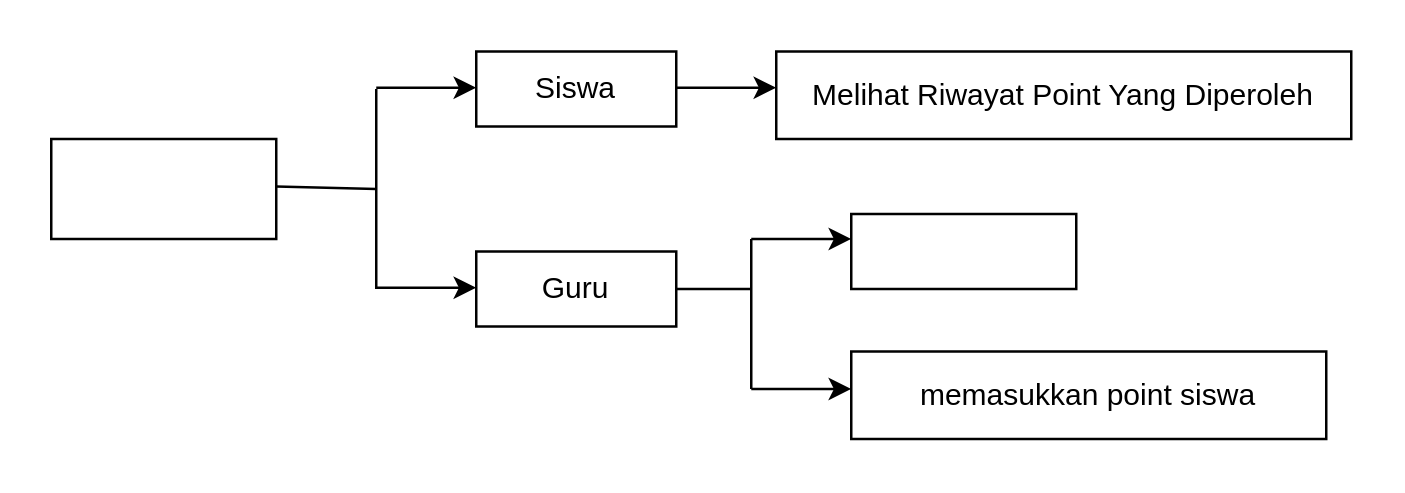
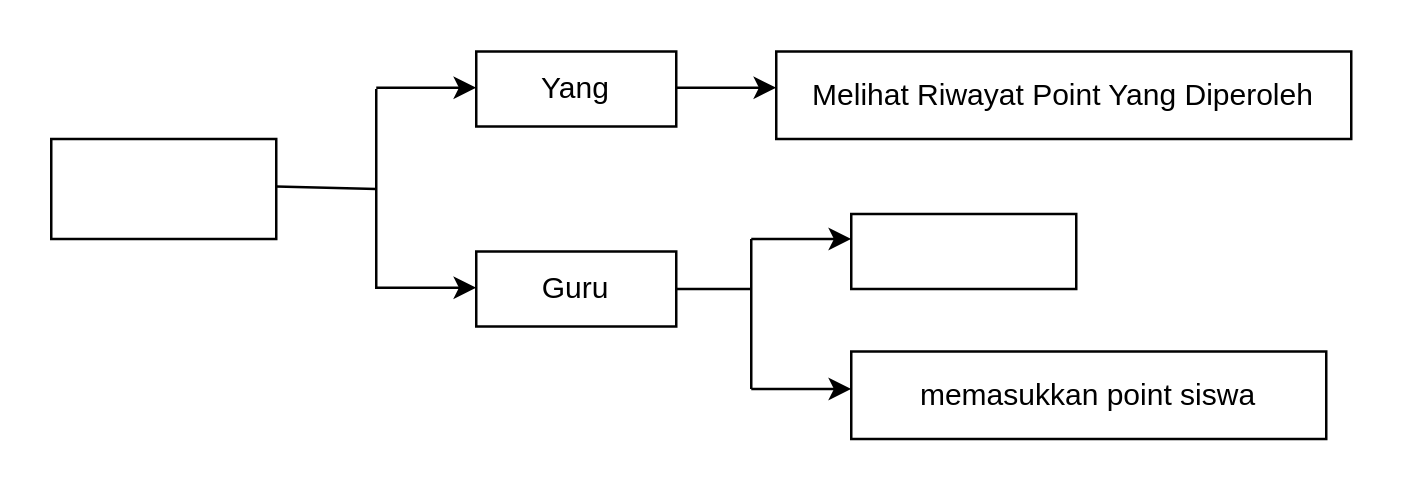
  <mxCell id="0" />
  <mxCell id="1" parent="0" />
  <mxCell id="2" value="" style="rounded=0;whiteSpace=wrap;html=1;" vertex="1" parent="1"><mxGeometry x="20" y="55" width="90" height="40" as="geometry" /></mxCell>
  <mxCell id="3" value="" style="endArrow=none;html=1;rounded=0;" edge="1" parent="1"><mxGeometry width="50" height="50" relative="1" as="geometry"><mxPoint x="150" y="115" as="sourcePoint" /><mxPoint x="150" y="35" as="targetPoint" /><Array as="points"><mxPoint x="150" y="75" /><mxPoint x="150" y="85" /></Array></mxGeometry></mxCell>
  <mxCell id="4" value="" style="endArrow=classic;html=1;rounded=0;" edge="1" parent="1"><mxGeometry width="50" height="50" relative="1" as="geometry"><mxPoint x="150" y="114.5" as="sourcePoint" /><mxPoint x="190" y="114.5" as="targetPoint" /></mxGeometry></mxCell>
  <mxCell id="5" value="" style="rounded=0;whiteSpace=wrap;html=1;" vertex="1" parent="1"><mxGeometry x="190" y="20" width="80" height="30" as="geometry" /></mxCell>
- <mxCell id="6" value="Siswa" style="text;strokeColor=none;align=center;fillColor=none;html=1;verticalAlign=middle;whiteSpace=wrap;rounded=0;" vertex="1" parent="1"><mxGeometry x="200" y="20" width="60" height="30" as="geometry" /></mxCell>
+ <mxCell id="6" value="Yang" style="text;strokeColor=none;align=center;fillColor=none;html=1;verticalAlign=middle;whiteSpace=wrap;rounded=0;" vertex="1" parent="1"><mxGeometry x="200" y="20" width="60" height="30" as="geometry" /></mxCell>
  <mxCell id="7" value="" style="rounded=0;whiteSpace=wrap;html=1;" vertex="1" parent="1"><mxGeometry x="190" y="100" width="80" height="30" as="geometry" /></mxCell>
  <mxCell id="8" value="Guru" style="text;strokeColor=none;align=center;fillColor=none;html=1;verticalAlign=middle;whiteSpace=wrap;rounded=0;" vertex="1" parent="1"><mxGeometry x="200" y="100" width="60" height="30" as="geometry" /></mxCell>
  <mxCell id="9" value="" style="endArrow=classic;html=1;rounded=0;" edge="1" parent="1"><mxGeometry width="50" height="50" relative="1" as="geometry"><mxPoint x="270" y="34.5" as="sourcePoint" /><mxPoint x="310" y="34.5" as="targetPoint" /></mxGeometry></mxCell>
  <mxCell id="10" value="" style="endArrow=classic;html=1;rounded=0;" edge="1" parent="1"><mxGeometry width="50" height="50" relative="1" as="geometry"><mxPoint x="300" y="95" as="sourcePoint" /><mxPoint x="340" y="95" as="targetPoint" /></mxGeometry></mxCell>
  <mxCell id="11" value="" style="rounded=0;whiteSpace=wrap;html=1;" vertex="1" parent="1"><mxGeometry x="310" y="20" width="230" height="35" as="geometry" /></mxCell>
  <mxCell id="12" value="Melihat Riwayat Point Yang Diperoleh" style="text;strokeColor=none;align=center;fillColor=none;html=1;verticalAlign=middle;whiteSpace=wrap;rounded=0;" vertex="1" parent="1"><mxGeometry x="320" y="25" width="210" height="25" as="geometry" /></mxCell>
  <mxCell id="13" value="" style="rounded=0;whiteSpace=wrap;html=1;" vertex="1" parent="1"><mxGeometry x="340" y="85" width="90" height="30" as="geometry" /></mxCell>
  <mxCell id="14" value="" style="endArrow=classic;html=1;rounded=0;" edge="1" parent="1"><mxGeometry width="50" height="50" relative="1" as="geometry"><mxPoint x="300" y="155" as="sourcePoint" /><mxPoint x="340" y="155" as="targetPoint" /></mxGeometry></mxCell>
  <mxCell id="15" value="" style="rounded=0;whiteSpace=wrap;html=1;" vertex="1" parent="1"><mxGeometry x="340" y="140" width="190" height="35" as="geometry" /></mxCell>
  <mxCell id="16" value="memasukkan point siswa" style="text;strokeColor=none;align=center;fillColor=none;html=1;verticalAlign=middle;whiteSpace=wrap;rounded=0;" vertex="1" parent="1"><mxGeometry x="330" y="145" width="210" height="25" as="geometry" /></mxCell>
  <mxCell id="17" value="" style="endArrow=classic;html=1;rounded=0;" edge="1" parent="1"><mxGeometry width="50" height="50" relative="1" as="geometry"><mxPoint x="150" y="34.5" as="sourcePoint" /><mxPoint x="190" y="34.5" as="targetPoint" /></mxGeometry></mxCell>
  <mxCell id="18" value="" style="endArrow=none;html=1;rounded=0;" edge="1" parent="1"><mxGeometry width="50" height="50" relative="1" as="geometry"><mxPoint x="110" y="74" as="sourcePoint" /><mxPoint x="150" y="75" as="targetPoint" /></mxGeometry></mxCell>
  <mxCell id="19" value="" style="endArrow=none;html=1;rounded=0;" edge="1" parent="1"><mxGeometry width="50" height="50" relative="1" as="geometry"><mxPoint x="300" y="155" as="sourcePoint" /><mxPoint x="300" y="95" as="targetPoint" /><Array as="points"><mxPoint x="300" y="125" /><mxPoint x="300" y="135" /></Array></mxGeometry></mxCell>
  <mxCell id="20" value="" style="endArrow=none;html=1;rounded=0;" edge="1" parent="1"><mxGeometry width="50" height="50" relative="1" as="geometry"><mxPoint x="270" y="115" as="sourcePoint" /><mxPoint x="300" y="115" as="targetPoint" /></mxGeometry></mxCell>
